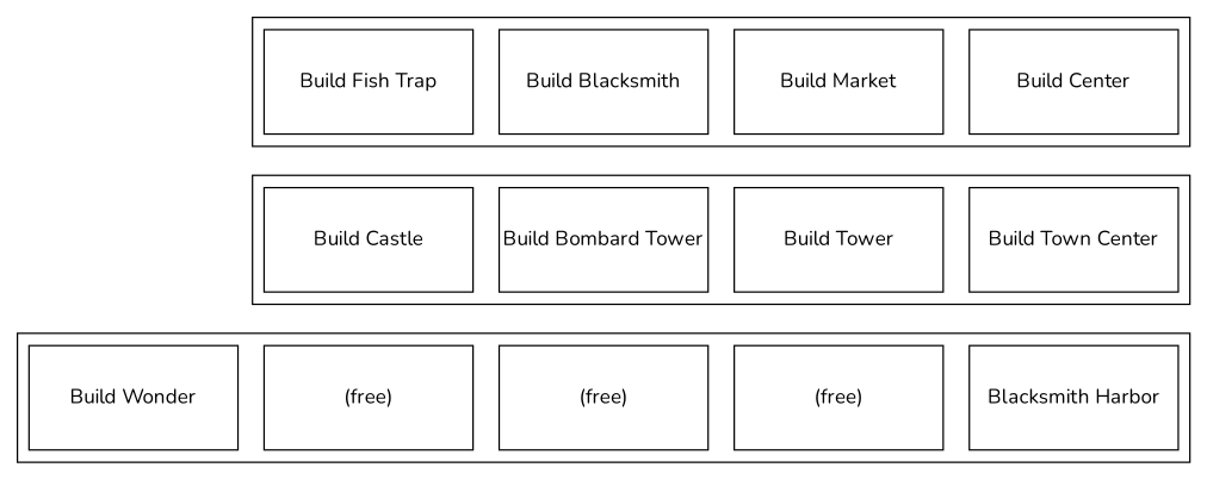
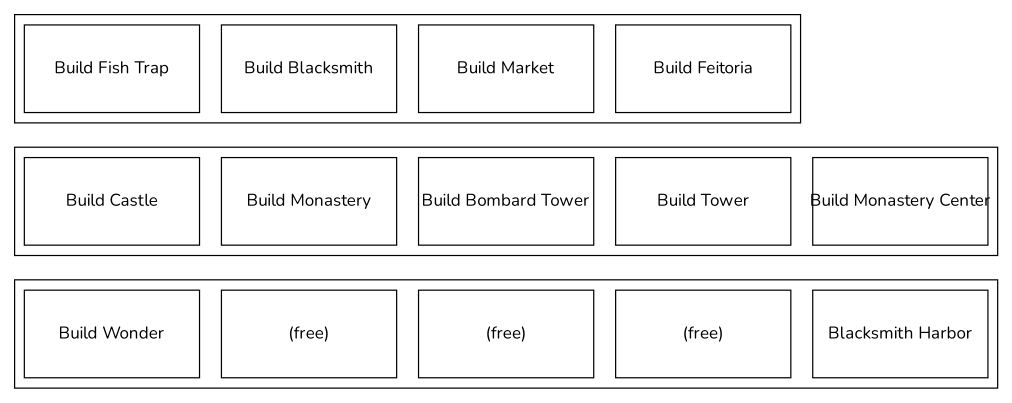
  digraph {
    fontname=Nunito
    node [autosize=false fixedsize=true fontname=Nunito shape=record]
    edge [fontname=Nunito style=invis]
-   n1 [height=1 label="Build Center" width=2]
+   n1 [height=1 label="Build Feitoria" width=2]
    n2 [height=1 label="Build Market" width=2]
    n3 [height=1 label="Build Blacksmith" width=2]
    n4 [height=1 label="Build Fish Trap" width=2]
-   n5 [height=1 label="Build Town Center" width=2]
+   n5 [height=1 label="Build Monastery Center" width=2]
    n6 [height=1 label="Build Tower" width=2]
    n7 [height=1 label="Build Bombard Tower" width=2]
+   n8 [height=1 label="Build Monastery" width=2]
    n9 [height=1 label="Build Castle" width=2]
    n10 [height=1 label="Blacksmith Harbor" width=2]
    n11 [height=1 label="(free)" width=2]
    n12 [height=1 label="(free)" width=2]
    n13 [height=1 label="(free)" width=2]
    n14 [height=1 label="Build Wonder" width=2]
    subgraph cluster_1 {
      n1
      n2
      n3
      n4
    }
    subgraph cluster_2 {
      n5
      n6
      n7
+     n8
      n9
    }
    subgraph cluster_3 {
      n10
      n11
      n12
      n13
      n14
    }
    n4 -> n9
    n5 -> n10
  }
